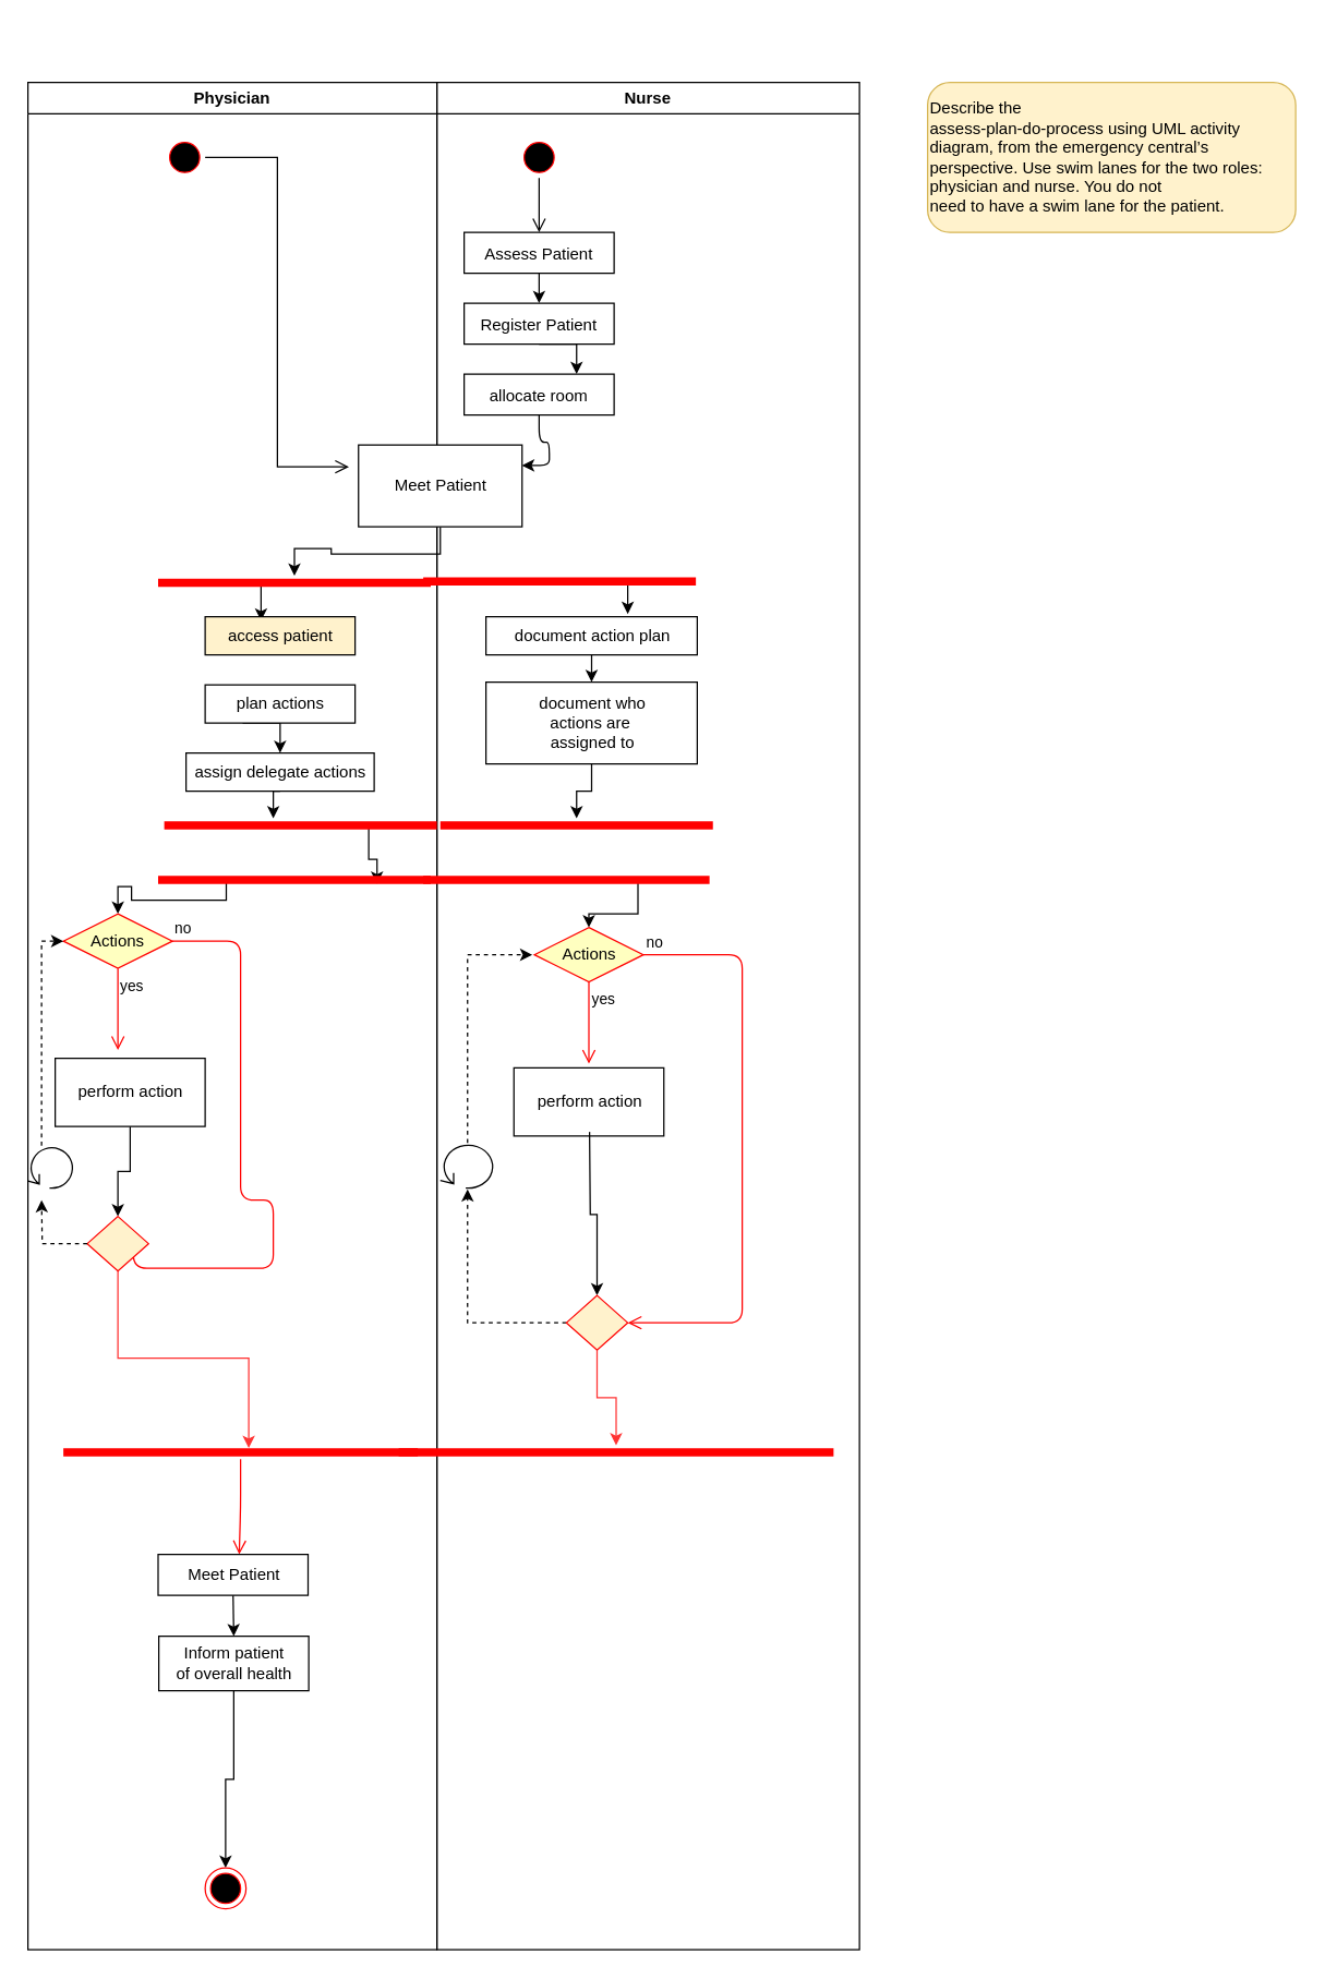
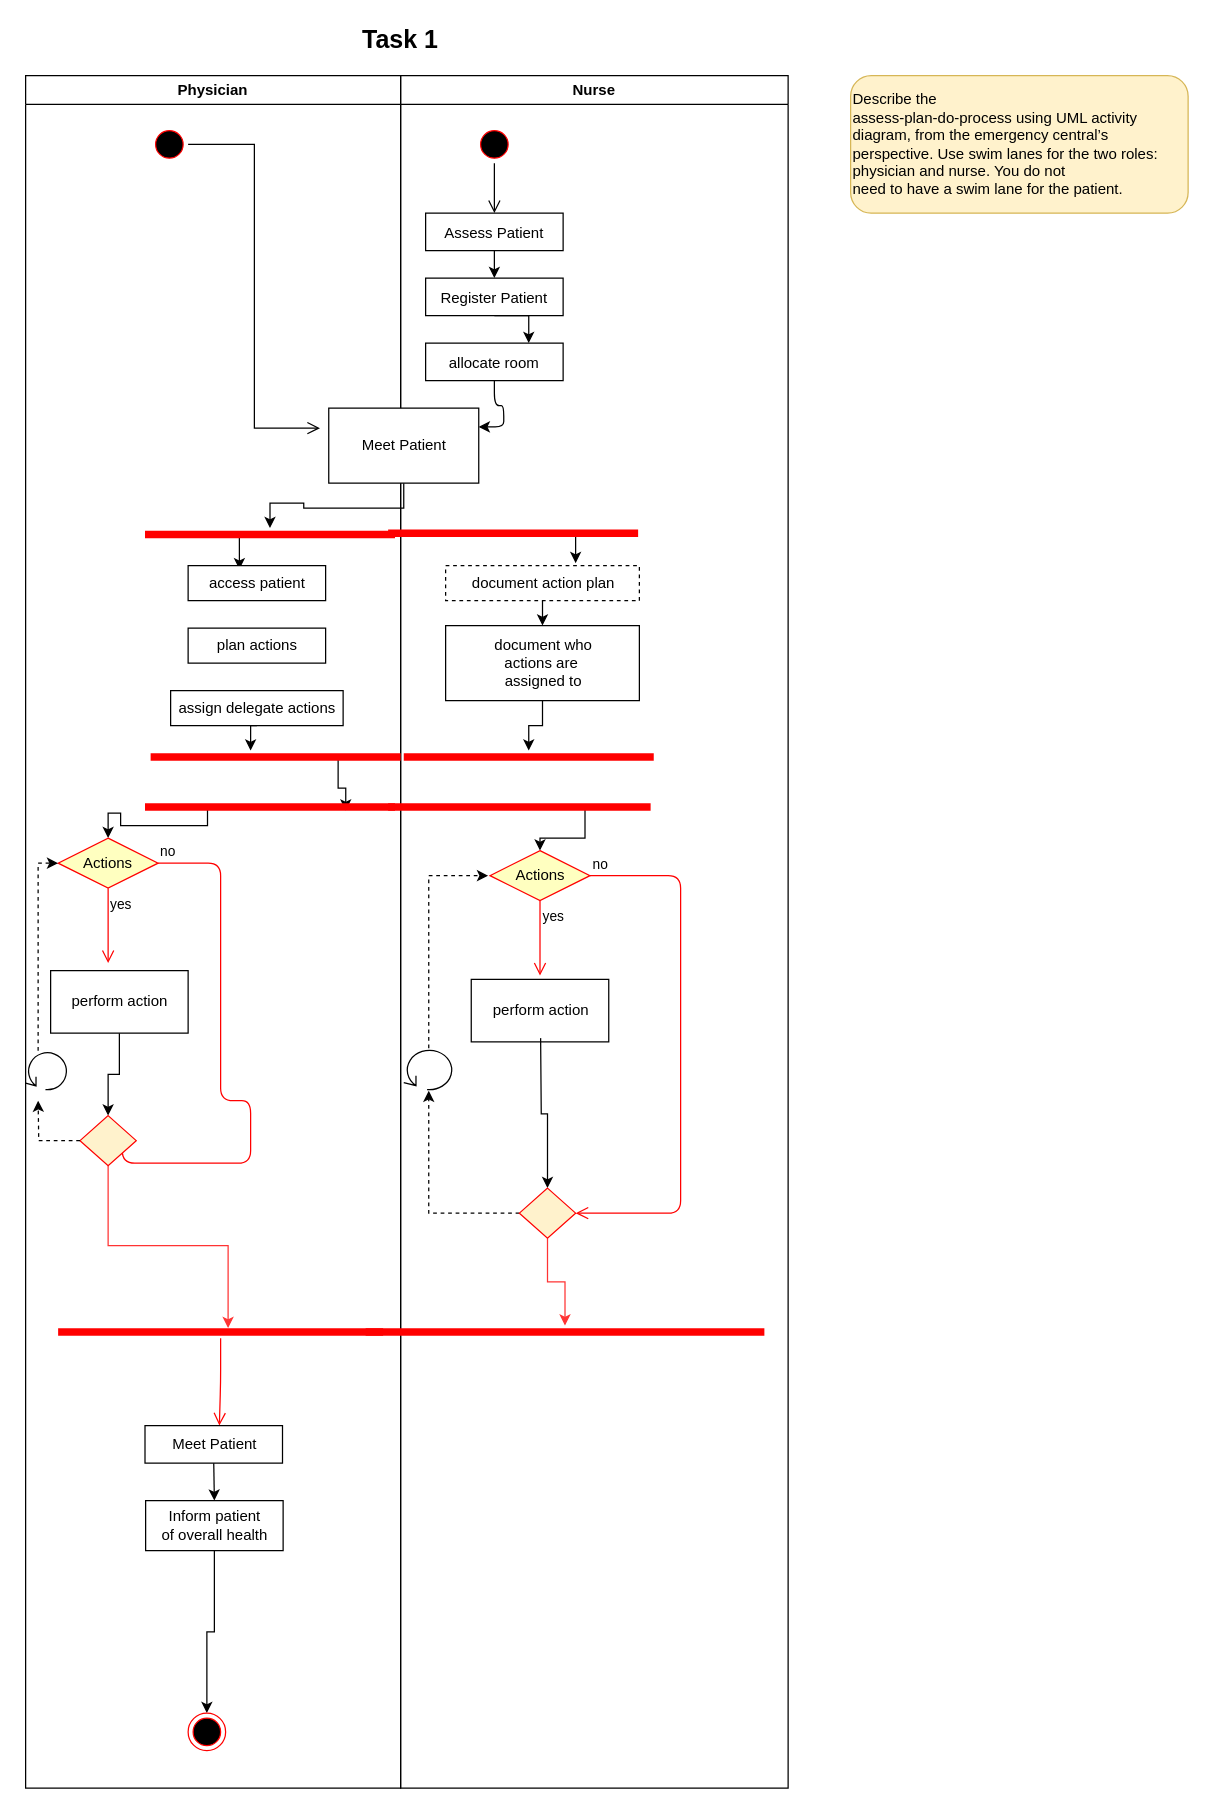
  <mxCell id="0" />
  <mxCell id="1" parent="0" />
  <mxCell id="2" value="Nurse" style="swimlane;whiteSpace=wrap" parent="1" vertex="1"><mxGeometry x="320" y="60" width="310" height="1370" as="geometry" /></mxCell>
  <mxCell id="3" value="" style="ellipse;shape=startState;fillColor=#000000;strokeColor=#ff0000;" parent="2" vertex="1"><mxGeometry x="60" y="40" width="30" height="30" as="geometry" /></mxCell>
  <mxCell id="4" value="" style="edgeStyle=elbowEdgeStyle;elbow=horizontal;verticalAlign=bottom;endArrow=open;endSize=8;strokeColor=#000000;endFill=1;rounded=0" parent="2" source="3" target="6" edge="1"><mxGeometry x="40" y="20" as="geometry"><mxPoint x="55" y="90" as="targetPoint" /></mxGeometry></mxCell>
  <mxCell id="5" style="edgeStyle=orthogonalEdgeStyle;rounded=0;orthogonalLoop=1;jettySize=auto;html=1;exitX=0.5;exitY=1;exitDx=0;exitDy=0;entryX=0.5;entryY=0;entryDx=0;entryDy=0;" parent="2" source="6" target="8" edge="1"><mxGeometry relative="1" as="geometry" /></mxCell>
  <mxCell id="6" value="Assess Patient" style="" parent="2" vertex="1"><mxGeometry x="20" y="110" width="110" height="30" as="geometry" /></mxCell>
  <mxCell id="7" style="edgeStyle=orthogonalEdgeStyle;rounded=0;orthogonalLoop=1;jettySize=auto;html=1;exitX=0.5;exitY=1;exitDx=0;exitDy=0;entryX=0.75;entryY=0;entryDx=0;entryDy=0;" parent="2" source="8" target="10" edge="1"><mxGeometry relative="1" as="geometry" /></mxCell>
  <mxCell id="8" value="Register Patient" style="" parent="2" vertex="1"><mxGeometry x="20" y="162" width="110" height="30" as="geometry" /></mxCell>
  <mxCell id="9" style="edgeStyle=orthogonalEdgeStyle;rounded=1;orthogonalLoop=1;jettySize=auto;html=1;entryX=1;entryY=0.25;entryDx=0;entryDy=0;" parent="2" source="10" target="15" edge="1"><mxGeometry relative="1" as="geometry" /></mxCell>
  <mxCell id="10" value="allocate room" style="" parent="2" vertex="1"><mxGeometry x="20" y="214" width="110" height="30" as="geometry" /></mxCell>
  <mxCell id="11" value="Physician" style="swimlane;whiteSpace=wrap" parent="2" vertex="1"><mxGeometry x="-300" width="300" height="1370" as="geometry" /></mxCell>
  <mxCell id="12" value="" style="ellipse;shape=startState;fillColor=#000000;strokeColor=#ff0000;" parent="11" vertex="1"><mxGeometry x="100" y="40" width="30" height="30" as="geometry" /></mxCell>
  <mxCell id="13" value="" style="edgeStyle=elbowEdgeStyle;elbow=horizontal;verticalAlign=bottom;endArrow=open;endSize=8;strokeColor=#000000;endFill=1;rounded=0" parent="11" source="12" edge="1"><mxGeometry x="100" y="40" as="geometry"><mxPoint x="235.5" y="282" as="targetPoint" /></mxGeometry></mxCell>
  <mxCell id="14" style="edgeStyle=orthogonalEdgeStyle;rounded=0;orthogonalLoop=1;jettySize=auto;html=1;exitX=0.5;exitY=1;exitDx=0;exitDy=0;" parent="11" source="15" target="17" edge="1"><mxGeometry relative="1" as="geometry" /></mxCell>
  <mxCell id="15" value="Meet Patient" style="rounded=0;whiteSpace=wrap;html=1;" parent="11" vertex="1"><mxGeometry x="242.5" y="266" width="120" height="60" as="geometry" /></mxCell>
  <mxCell id="16" style="edgeStyle=orthogonalEdgeStyle;rounded=0;orthogonalLoop=1;jettySize=auto;html=1;exitX=0.25;exitY=0.5;exitDx=0;exitDy=0;exitPerimeter=0;entryX=0.373;entryY=0.107;entryDx=0;entryDy=0;entryPerimeter=0;" parent="11" source="17" target="18" edge="1"><mxGeometry relative="1" as="geometry" /></mxCell>
  <mxCell id="17" value="" style="shape=line;html=1;strokeWidth=6;strokeColor=#ff0000;" parent="11" vertex="1"><mxGeometry x="95.5" y="362" width="200" height="10" as="geometry" /></mxCell>
- <mxCell id="18" value="access patient" style="html=1;fillColor=#fff2cc;" parent="11" vertex="1"><mxGeometry x="130" y="392" width="110" height="28" as="geometry" /></mxCell>
- <mxCell id="19" style="edgeStyle=orthogonalEdgeStyle;rounded=0;orthogonalLoop=1;jettySize=auto;html=1;exitX=0.25;exitY=1;exitDx=0;exitDy=0;entryX=0.5;entryY=0;entryDx=0;entryDy=0;" parent="11" source="20" target="22" edge="1"><mxGeometry relative="1" as="geometry" /></mxCell>
+ <mxCell id="18" value="access patient" style="html=1;" parent="11" vertex="1"><mxGeometry x="130" y="392" width="110" height="28" as="geometry" /></mxCell>
  <mxCell id="20" value="plan actions" style="html=1;" parent="11" vertex="1"><mxGeometry x="130" y="442" width="110" height="28" as="geometry" /></mxCell>
  <mxCell id="21" style="edgeStyle=orthogonalEdgeStyle;rounded=0;orthogonalLoop=1;jettySize=auto;html=1;exitX=0.5;exitY=1;exitDx=0;exitDy=0;entryX=0.4;entryY=0;entryDx=0;entryDy=0;entryPerimeter=0;" parent="11" source="22" target="24" edge="1"><mxGeometry relative="1" as="geometry" /></mxCell>
  <mxCell id="22" value="assign delegate actions" style="html=1;" parent="11" vertex="1"><mxGeometry x="116" y="492" width="138" height="28" as="geometry" /></mxCell>
  <mxCell id="23" style="edgeStyle=orthogonalEdgeStyle;rounded=0;orthogonalLoop=1;jettySize=auto;html=1;exitX=0.75;exitY=0.5;exitDx=0;exitDy=0;exitPerimeter=0;entryX=0.803;entryY=0.8;entryDx=0;entryDy=0;entryPerimeter=0;" parent="11" source="24" target="26" edge="1"><mxGeometry relative="1" as="geometry" /></mxCell>
  <mxCell id="24" value="" style="shape=line;html=1;strokeWidth=6;strokeColor=#ff0000;" parent="11" vertex="1"><mxGeometry x="100" y="540" width="200" height="10" as="geometry" /></mxCell>
  <mxCell id="25" style="edgeStyle=orthogonalEdgeStyle;rounded=0;orthogonalLoop=1;jettySize=auto;html=1;exitX=0.25;exitY=0.5;exitDx=0;exitDy=0;exitPerimeter=0;entryX=0.5;entryY=0;entryDx=0;entryDy=0;" parent="11" source="26" target="27" edge="1"><mxGeometry relative="1" as="geometry"><Array as="points"><mxPoint x="146" y="600" /><mxPoint x="76" y="600" /><mxPoint x="76" y="590" /><mxPoint x="66" y="590" /></Array></mxGeometry></mxCell>
  <mxCell id="26" value="" style="shape=line;html=1;strokeWidth=6;strokeColor=#ff0000;" parent="11" vertex="1"><mxGeometry x="95.5" y="580" width="200" height="10" as="geometry" /></mxCell>
  <mxCell id="27" value="Actions" style="rhombus;whiteSpace=wrap;html=1;fillColor=#ffffc0;strokeColor=#ff0000;" parent="11" vertex="1"><mxGeometry x="26" y="610" width="80" height="40" as="geometry" /></mxCell>
  <mxCell id="28" value="no" style="edgeStyle=orthogonalEdgeStyle;html=1;align=left;verticalAlign=bottom;endArrow=open;endSize=8;strokeColor=#ff0000;entryX=1;entryY=0;entryDx=0;entryDy=0;" parent="11" source="27" target="34" edge="1"><mxGeometry x="-1" relative="1" as="geometry"><mxPoint x="176" y="870" as="targetPoint" /><Array as="points"><mxPoint x="156" y="630" /><mxPoint x="156" y="820" /><mxPoint x="180" y="820" /><mxPoint x="180" y="870" /><mxPoint x="77" y="870" /></Array></mxGeometry></mxCell>
  <mxCell id="29" value="yes" style="edgeStyle=orthogonalEdgeStyle;html=1;align=left;verticalAlign=top;endArrow=open;endSize=8;strokeColor=#ff0000;" parent="11" source="27" edge="1"><mxGeometry x="-1" relative="1" as="geometry"><mxPoint x="66" y="710" as="targetPoint" /></mxGeometry></mxCell>
  <mxCell id="30" style="edgeStyle=orthogonalEdgeStyle;rounded=0;orthogonalLoop=1;jettySize=auto;html=1;entryX=0.5;entryY=0;entryDx=0;entryDy=0;strokeColor=#000000;" parent="11" source="31" target="34" edge="1"><mxGeometry relative="1" as="geometry" /></mxCell>
  <mxCell id="31" value="perform action" style="html=1;strokeColor=#000000;" parent="11" vertex="1"><mxGeometry x="20" y="716" width="110" height="50" as="geometry" /></mxCell>
  <mxCell id="32" style="edgeStyle=orthogonalEdgeStyle;rounded=0;orthogonalLoop=1;jettySize=auto;html=1;entryX=0.523;entryY=0.2;entryDx=0;entryDy=0;entryPerimeter=0;strokeColor=#FF3333;" parent="11" source="34" target="35" edge="1"><mxGeometry relative="1" as="geometry" /></mxCell>
  <mxCell id="33" style="edgeStyle=orthogonalEdgeStyle;rounded=0;orthogonalLoop=1;jettySize=auto;html=1;entryX=0;entryY=0.5;entryDx=0;entryDy=0;dashed=1;" parent="11" source="42" target="27" edge="1"><mxGeometry relative="1" as="geometry"><Array as="points"><mxPoint x="10" y="630" /></Array></mxGeometry></mxCell>
  <mxCell id="34" value="" style="rhombus;whiteSpace=wrap;html=1;fillColor=#fff2cc;strokeColor=#FF0000;" parent="11" vertex="1"><mxGeometry x="43.5" y="832" width="45" height="40" as="geometry" /></mxCell>
  <mxCell id="35" value="" style="shape=line;html=1;strokeWidth=6;strokeColor=#ff0000;" parent="11" vertex="1"><mxGeometry x="26" y="1000" width="260" height="10" as="geometry" /></mxCell>
  <mxCell id="36" value="" style="edgeStyle=orthogonalEdgeStyle;html=1;verticalAlign=bottom;endArrow=open;endSize=8;strokeColor=#ff0000;" parent="11" source="35" edge="1"><mxGeometry relative="1" as="geometry"><mxPoint x="155" y="1080" as="targetPoint" /></mxGeometry></mxCell>
  <mxCell id="37" style="edgeStyle=orthogonalEdgeStyle;rounded=0;orthogonalLoop=1;jettySize=auto;html=1;exitX=0.5;exitY=1;exitDx=0;exitDy=0;entryX=0.5;entryY=0;entryDx=0;entryDy=0;" parent="11" source="38" target="40" edge="1"><mxGeometry relative="1" as="geometry" /></mxCell>
  <mxCell id="38" value="Meet Patient" style="html=1;strokeColor=#000000;" parent="11" vertex="1"><mxGeometry x="95.5" y="1080" width="110" height="30" as="geometry" /></mxCell>
  <mxCell id="39" style="edgeStyle=orthogonalEdgeStyle;rounded=0;orthogonalLoop=1;jettySize=auto;html=1;entryX=0.5;entryY=0;entryDx=0;entryDy=0;" parent="11" source="40" target="41" edge="1"><mxGeometry relative="1" as="geometry" /></mxCell>
  <mxCell id="40" value="Inform patient &lt;br&gt;of overall health" style="html=1;strokeColor=#000000;" parent="11" vertex="1"><mxGeometry x="96" y="1140" width="110" height="40" as="geometry" /></mxCell>
  <mxCell id="41" value="" style="ellipse;html=1;shape=endState;fillColor=#000000;strokeColor=#ff0000;" parent="11" vertex="1"><mxGeometry x="130" y="1310" width="30" height="30" as="geometry" /></mxCell>
  <mxCell id="42" value="" style="shape=mxgraph.bpmn.loop;html=1;outlineConnect=0;strokeColor=#000000;" parent="11" vertex="1"><mxGeometry y="780" width="34" height="32" as="geometry" /></mxCell>
  <mxCell id="43" style="edgeStyle=orthogonalEdgeStyle;rounded=0;orthogonalLoop=1;jettySize=auto;html=1;exitX=0.75;exitY=0.5;exitDx=0;exitDy=0;exitPerimeter=0;entryX=0.671;entryY=-0.071;entryDx=0;entryDy=0;entryPerimeter=0;" parent="2" source="44" target="46" edge="1"><mxGeometry relative="1" as="geometry" /></mxCell>
  <mxCell id="44" value="" style="shape=line;html=1;strokeWidth=6;strokeColor=#ff0000;" parent="2" vertex="1"><mxGeometry x="-10" y="361" width="200" height="10" as="geometry" /></mxCell>
  <mxCell id="45" style="edgeStyle=orthogonalEdgeStyle;rounded=0;orthogonalLoop=1;jettySize=auto;html=1;exitX=0.5;exitY=1;exitDx=0;exitDy=0;entryX=0.5;entryY=0;entryDx=0;entryDy=0;" parent="2" source="46" target="48" edge="1"><mxGeometry relative="1" as="geometry" /></mxCell>
- <mxCell id="46" value="document action plan" style="html=1;" parent="2" vertex="1"><mxGeometry x="36" y="392" width="155" height="28" as="geometry" /></mxCell>
+ <mxCell id="46" value="document action plan" style="html=1;dashed=1;" parent="2" vertex="1"><mxGeometry x="36" y="392" width="155" height="28" as="geometry" /></mxCell>
  <mxCell id="47" style="edgeStyle=orthogonalEdgeStyle;rounded=0;orthogonalLoop=1;jettySize=auto;html=1;exitX=0.5;exitY=1;exitDx=0;exitDy=0;" parent="2" source="48" target="49" edge="1"><mxGeometry relative="1" as="geometry" /></mxCell>
  <mxCell id="48" value="document who&lt;br&gt;actions are&amp;nbsp;&lt;br&gt;assigned to" style="html=1;" parent="2" vertex="1"><mxGeometry x="36" y="440" width="155" height="60" as="geometry" /></mxCell>
  <mxCell id="49" value="" style="shape=line;html=1;strokeWidth=6;strokeColor=#ff0000;" parent="2" vertex="1"><mxGeometry x="2.5" y="540" width="200" height="10" as="geometry" /></mxCell>
  <mxCell id="50" style="edgeStyle=orthogonalEdgeStyle;rounded=0;orthogonalLoop=1;jettySize=auto;html=1;exitX=0.75;exitY=0.5;exitDx=0;exitDy=0;exitPerimeter=0;entryX=0.5;entryY=0;entryDx=0;entryDy=0;" parent="2" source="51" target="52" edge="1"><mxGeometry relative="1" as="geometry" /></mxCell>
  <mxCell id="51" value="" style="shape=line;html=1;strokeWidth=6;strokeColor=#ff0000;" parent="2" vertex="1"><mxGeometry x="-10" y="580" width="210" height="10" as="geometry" /></mxCell>
  <mxCell id="52" value="Actions" style="rhombus;whiteSpace=wrap;html=1;fillColor=#ffffc0;strokeColor=#ff0000;" parent="2" vertex="1"><mxGeometry x="71.5" y="620" width="80" height="40" as="geometry" /></mxCell>
  <mxCell id="53" value="no" style="edgeStyle=orthogonalEdgeStyle;html=1;align=left;verticalAlign=bottom;endArrow=open;endSize=8;strokeColor=#ff0000;entryX=1;entryY=0.5;entryDx=0;entryDy=0;" parent="2" source="52" target="59" edge="1"><mxGeometry x="-1" relative="1" as="geometry"><mxPoint x="152" y="910" as="targetPoint" /><Array as="points"><mxPoint x="224" y="640" /><mxPoint x="224" y="910" /></Array></mxGeometry></mxCell>
  <mxCell id="54" value="yes" style="edgeStyle=orthogonalEdgeStyle;html=1;align=left;verticalAlign=top;endArrow=open;endSize=8;strokeColor=#ff0000;" parent="2" source="52" edge="1"><mxGeometry x="-1" relative="1" as="geometry"><mxPoint x="111.5" y="720" as="targetPoint" /></mxGeometry></mxCell>
  <mxCell id="55" value="perform action" style="html=1;" parent="2" vertex="1"><mxGeometry x="56.5" y="723" width="110" height="50" as="geometry" /></mxCell>
  <mxCell id="56" style="edgeStyle=orthogonalEdgeStyle;rounded=0;orthogonalLoop=1;jettySize=auto;html=1;strokeColor=#000000;" parent="2" target="59" edge="1"><mxGeometry relative="1" as="geometry"><mxPoint x="112" y="770" as="sourcePoint" /></mxGeometry></mxCell>
  <mxCell id="57" style="edgeStyle=orthogonalEdgeStyle;rounded=0;orthogonalLoop=1;jettySize=auto;html=1;strokeColor=#FF3333;" parent="2" source="59" target="61" edge="1"><mxGeometry relative="1" as="geometry" /></mxCell>
  <mxCell id="58" style="edgeStyle=orthogonalEdgeStyle;rounded=0;orthogonalLoop=1;jettySize=auto;html=1;dashed=1;" parent="2" source="59" target="60" edge="1"><mxGeometry relative="1" as="geometry" /></mxCell>
  <mxCell id="59" value="" style="rhombus;whiteSpace=wrap;html=1;fillColor=#fff2cc;strokeColor=#FF0000;" parent="2" vertex="1"><mxGeometry x="95" y="890" width="45" height="40" as="geometry" /></mxCell>
  <mxCell id="60" value="" style="shape=mxgraph.bpmn.loop;html=1;outlineConnect=0;strokeColor=#000000;" parent="2" vertex="1"><mxGeometry x="2.5" y="778" width="40" height="34" as="geometry" /></mxCell>
  <mxCell id="61" value="" style="shape=line;html=1;strokeWidth=6;strokeColor=#ff0000;" parent="2" vertex="1"><mxGeometry x="-28" y="1000" width="319" height="10" as="geometry" /></mxCell>
  <mxCell id="62" style="edgeStyle=orthogonalEdgeStyle;rounded=0;orthogonalLoop=1;jettySize=auto;html=1;dashed=1;" parent="1" source="34" edge="1"><mxGeometry relative="1" as="geometry"><mxPoint x="30" y="880" as="targetPoint" /></mxGeometry></mxCell>
  <mxCell id="63" style="edgeStyle=orthogonalEdgeStyle;rounded=0;orthogonalLoop=1;jettySize=auto;html=1;dashed=1;" parent="1" source="60" edge="1"><mxGeometry relative="1" as="geometry"><mxPoint x="390" y="700" as="targetPoint" /><Array as="points"><mxPoint x="343" y="700" /></Array></mxGeometry></mxCell>
  <mxCell id="64" value="&lt;p class=&quot;MsoNormal&quot;&gt;&lt;span lang=&quot;EN-US&quot;&gt;Describe the&lt;br&gt;assess-plan-do-process using UML activity diagram, from the emergency central’s&lt;br&gt;perspective. Use swim lanes for the two roles: physician and nurse. You do not&lt;br&gt;need to have a swim lane for the patient.&lt;/span&gt;&lt;/p&gt;" style="rounded=1;whiteSpace=wrap;html=1;fillColor=#fff2cc;strokeColor=#d6b656;align=left;" vertex="1" parent="1"><mxGeometry x="680" y="60" width="270" height="110" as="geometry" /></mxCell>
+ <mxCell id="65" value="&lt;b&gt;&lt;font style=&quot;font-size: 20px&quot;&gt;Task 1&lt;/font&gt;&lt;/b&gt;" style="text;html=1;strokeColor=none;fillColor=none;align=center;verticalAlign=middle;whiteSpace=wrap;rounded=0;" vertex="1" parent="1"><mxGeometry x="225" y="20" width="190" height="20" as="geometry" /></mxCell>
